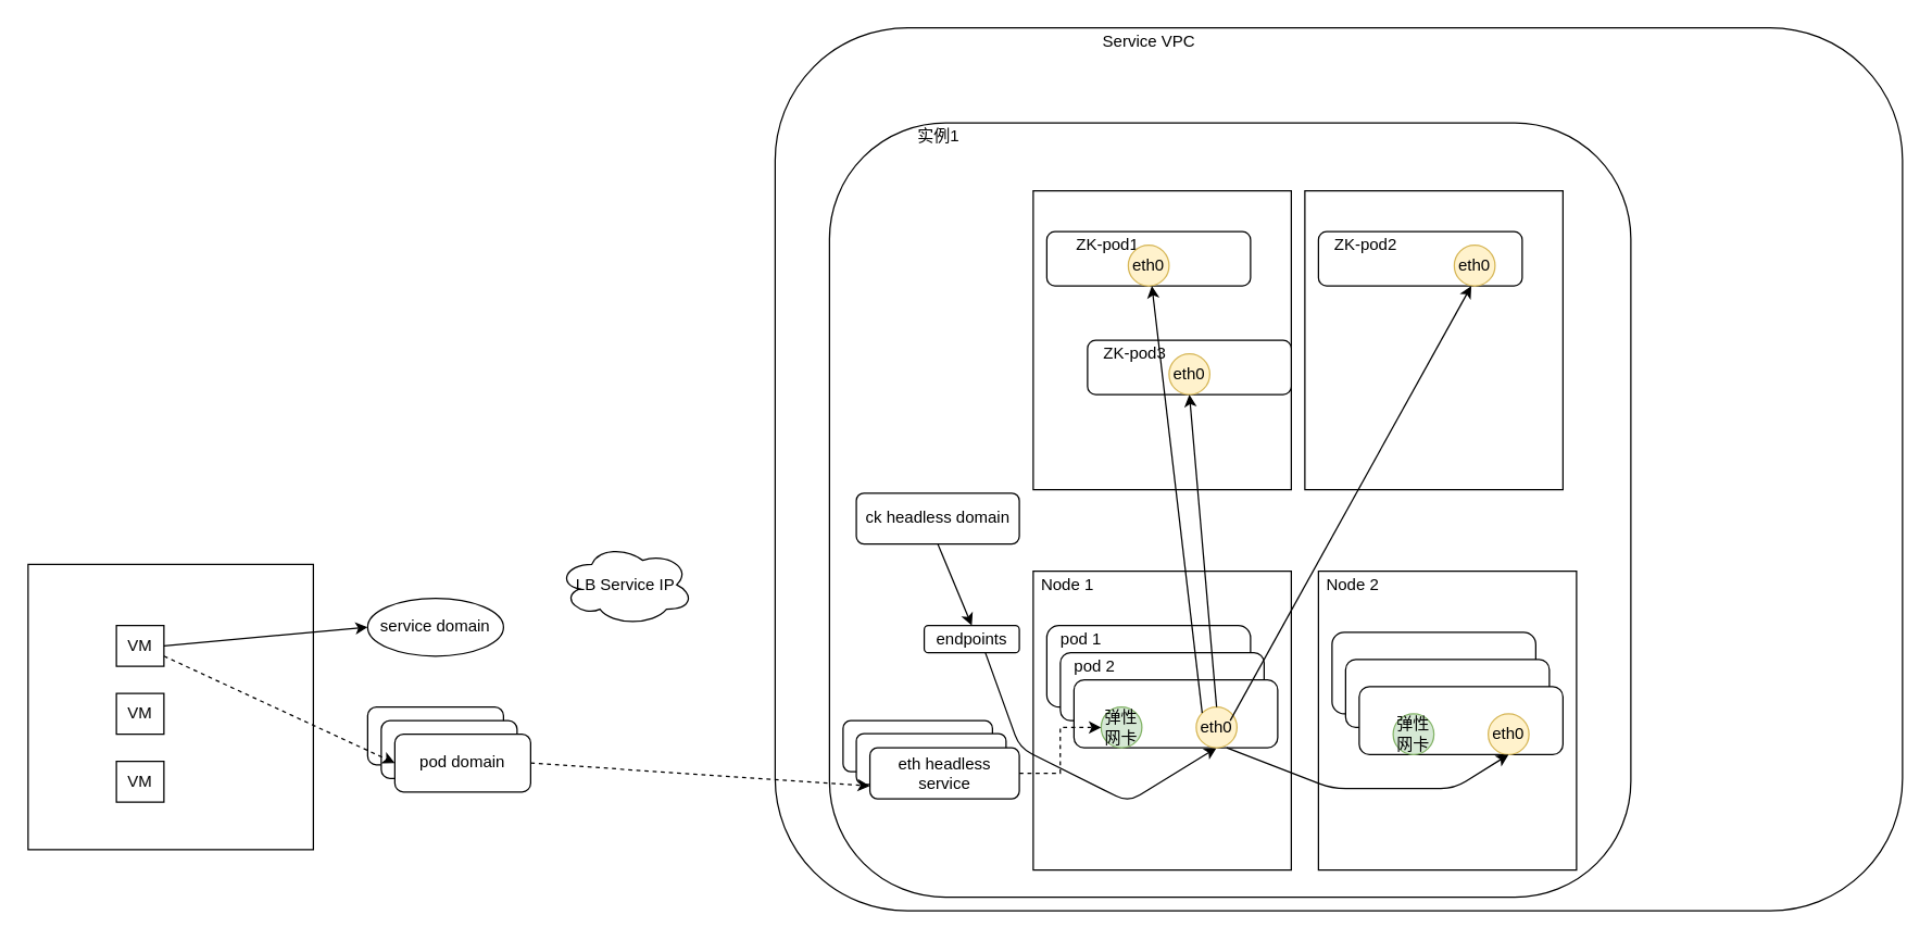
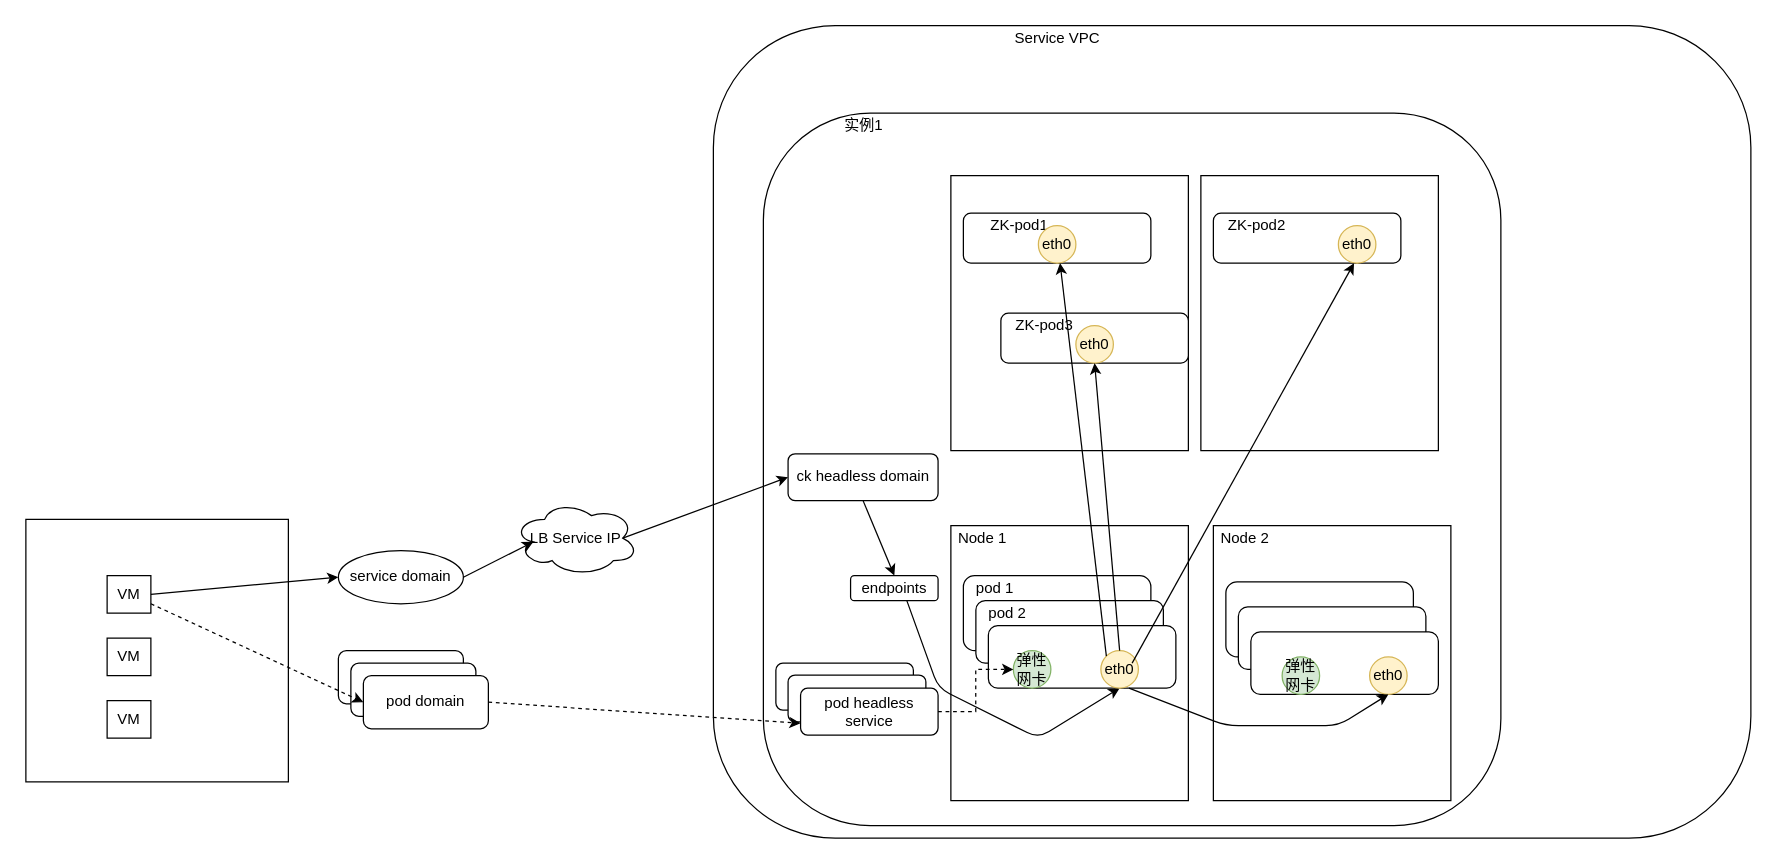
  <mxCell id="0" style=";html=1;" />
  <mxCell id="1" style=";html=1;" parent="0" />
  <mxCell id="2" value="" style="rounded=1;whiteSpace=wrap;html=1;" parent="1" vertex="1"><mxGeometry x="570" y="20" width="830" height="650" as="geometry" /></mxCell>
  <mxCell id="3" value="" style="group" parent="1" vertex="1" connectable="0"><mxGeometry x="610" y="90" width="590" height="570" as="geometry" /></mxCell>
  <mxCell id="4" value="" style="rounded=1;whiteSpace=wrap;html=1;" parent="3" vertex="1"><mxGeometry width="590" height="570" as="geometry" /></mxCell>
  <mxCell id="5" value="实例1" style="text;html=1;align=center;verticalAlign=middle;resizable=0;points=[];autosize=1;" parent="3" vertex="1"><mxGeometry x="54.756" width="50" height="20" as="geometry" /></mxCell>
  <mxCell id="6" value="ck headless domain" style="rounded=1;whiteSpace=wrap;html=1;" parent="3" vertex="1"><mxGeometry x="19.76" y="272.5" width="120" height="37.5" as="geometry" /></mxCell>
  <mxCell id="7" value="" style="rounded=0;whiteSpace=wrap;html=1;" parent="3" vertex="1"><mxGeometry x="150" y="330" width="190" height="220" as="geometry" /></mxCell>
  <mxCell id="8" value="Node 1" style="text;html=1;align=center;verticalAlign=middle;resizable=0;points=[];autosize=1;" parent="3" vertex="1"><mxGeometry x="150" y="330" width="50" height="20" as="geometry" /></mxCell>
  <mxCell id="9" value="" style="rounded=0;whiteSpace=wrap;html=1;" parent="3" vertex="1"><mxGeometry x="150" y="50" width="190" height="220" as="geometry" /></mxCell>
  <mxCell id="10" value="" style="rounded=1;whiteSpace=wrap;html=1;" parent="3" vertex="1"><mxGeometry x="160" y="80" width="150" height="40" as="geometry" /></mxCell>
  <mxCell id="11" value="ZK-pod1" style="text;html=1;strokeColor=none;fillColor=none;align=center;verticalAlign=middle;whiteSpace=wrap;rounded=0;" parent="3" vertex="1"><mxGeometry x="170" y="80" width="70" height="20" as="geometry" /></mxCell>
  <mxCell id="12" value="" style="rounded=0;whiteSpace=wrap;html=1;" parent="3" vertex="1"><mxGeometry x="350" y="50" width="190" height="220" as="geometry" /></mxCell>
  <mxCell id="13" value="" style="rounded=1;whiteSpace=wrap;html=1;" parent="3" vertex="1"><mxGeometry x="360" y="80" width="150" height="40" as="geometry" /></mxCell>
  <mxCell id="14" value="ZK-pod2" style="text;html=1;strokeColor=none;fillColor=none;align=center;verticalAlign=middle;whiteSpace=wrap;rounded=0;" parent="3" vertex="1"><mxGeometry x="360" y="80" width="70" height="20" as="geometry" /></mxCell>
  <mxCell id="15" value="" style="rounded=1;whiteSpace=wrap;html=1;" parent="3" vertex="1"><mxGeometry x="190" y="160" width="150" height="40" as="geometry" /></mxCell>
  <mxCell id="16" value="ZK-pod3" style="text;html=1;strokeColor=none;fillColor=none;align=center;verticalAlign=middle;whiteSpace=wrap;rounded=0;" parent="3" vertex="1"><mxGeometry x="190" y="160" width="70" height="20" as="geometry" /></mxCell>
  <mxCell id="17" value="eth0" style="ellipse;whiteSpace=wrap;html=1;fillColor=#fff2cc;strokeColor=#d6b656;" parent="3" vertex="1"><mxGeometry x="250" y="170" width="30" height="30" as="geometry" /></mxCell>
  <mxCell id="18" value="eth0" style="ellipse;whiteSpace=wrap;html=1;fillColor=#fff2cc;strokeColor=#d6b656;" parent="3" vertex="1"><mxGeometry x="220" y="90" width="30" height="30" as="geometry" /></mxCell>
  <mxCell id="19" value="eth0" style="ellipse;whiteSpace=wrap;html=1;fillColor=#fff2cc;strokeColor=#d6b656;" parent="3" vertex="1"><mxGeometry x="460" y="90" width="30" height="30" as="geometry" /></mxCell>
  <mxCell id="20" value="endpoints" style="rounded=1;whiteSpace=wrap;html=1;" parent="3" vertex="1"><mxGeometry x="69.76" y="370" width="70" height="20" as="geometry" /></mxCell>
  <mxCell id="21" value="" style="endArrow=classic;html=1;exitX=0.5;exitY=1;exitDx=0;exitDy=0;entryX=0.5;entryY=0;entryDx=0;entryDy=0;" parent="3" source="6" target="20" edge="1"><mxGeometry width="50" height="50" relative="1" as="geometry"><mxPoint x="400" y="370" as="sourcePoint" /><mxPoint x="450" y="320" as="targetPoint" /></mxGeometry></mxCell>
  <mxCell id="22" value="" style="endArrow=classic;html=1;entryX=0.5;entryY=1;entryDx=0;entryDy=0;" parent="3" target="35" edge="1"><mxGeometry width="50" height="50" relative="1" as="geometry"><mxPoint x="114.76" y="390" as="sourcePoint" /><mxPoint x="271" y="440" as="targetPoint" /><Array as="points"><mxPoint x="140" y="460" /><mxPoint x="220" y="500" /></Array></mxGeometry></mxCell>
  <mxCell id="23" value="" style="rounded=1;whiteSpace=wrap;html=1;" vertex="1" parent="3"><mxGeometry x="10" y="440" width="110" height="37.5" as="geometry" /></mxCell>
  <mxCell id="24" value="" style="rounded=1;whiteSpace=wrap;html=1;" vertex="1" parent="3"><mxGeometry x="19.76" y="449.5" width="110.24" height="37.5" as="geometry" /></mxCell>
- <mxCell id="25" value="eth headless service" style="rounded=1;whiteSpace=wrap;html=1;" vertex="1" parent="3"><mxGeometry x="29.76" y="460" width="110" height="37.5" as="geometry" /></mxCell>
+ <mxCell id="25" value="pod headless service" style="rounded=1;whiteSpace=wrap;html=1;" vertex="1" parent="3"><mxGeometry x="29.76" y="460" width="110" height="37.5" as="geometry" /></mxCell>
  <mxCell id="26" value="" style="whiteSpace=wrap;html=1;aspect=fixed;" parent="1" vertex="1"><mxGeometry x="20" y="415" width="210" height="210" as="geometry" /></mxCell>
  <mxCell id="27" value="Service VPC" style="text;html=1;align=center;verticalAlign=middle;resizable=0;points=[];autosize=1;" parent="1" vertex="1"><mxGeometry x="805" y="20" width="80" height="20" as="geometry" /></mxCell>
  <mxCell id="28" value="" style="rounded=1;whiteSpace=wrap;html=1;" parent="1" vertex="1"><mxGeometry x="770" y="460" width="150" height="60" as="geometry" /></mxCell>
  <mxCell id="29" value="" style="rounded=1;whiteSpace=wrap;html=1;" parent="1" vertex="1"><mxGeometry x="780" y="480" width="150" height="50" as="geometry" /></mxCell>
  <mxCell id="30" value="" style="rounded=0;whiteSpace=wrap;html=1;" parent="1" vertex="1"><mxGeometry x="970" y="420" width="190" height="220" as="geometry" /></mxCell>
  <mxCell id="31" value="pod 1" style="text;html=1;align=center;verticalAlign=middle;resizable=0;points=[];autosize=1;" parent="1" vertex="1"><mxGeometry x="770" y="460" width="50" height="20" as="geometry" /></mxCell>
  <mxCell id="32" value="pod 2" style="text;html=1;align=center;verticalAlign=middle;resizable=0;points=[];autosize=1;" parent="1" vertex="1"><mxGeometry x="780" y="480" width="50" height="20" as="geometry" /></mxCell>
  <mxCell id="33" value="" style="rounded=1;whiteSpace=wrap;html=1;" parent="1" vertex="1"><mxGeometry x="790" y="500" width="150" height="50" as="geometry" /></mxCell>
  <mxCell id="34" value="Node 2" style="text;html=1;align=center;verticalAlign=middle;resizable=0;points=[];autosize=1;" parent="1" vertex="1"><mxGeometry x="970" y="420" width="50" height="20" as="geometry" /></mxCell>
  <mxCell id="35" value="eth0" style="ellipse;whiteSpace=wrap;html=1;fillColor=#fff2cc;strokeColor=#d6b656;" parent="1" vertex="1"><mxGeometry x="880" y="520" width="30" height="30" as="geometry" /></mxCell>
  <mxCell id="36" value="弹性网卡" style="ellipse;whiteSpace=wrap;html=1;fillColor=#d5e8d4;strokeColor=#82b366;" parent="1" vertex="1"><mxGeometry x="810" y="520" width="30" height="30" as="geometry" /></mxCell>
  <mxCell id="37" value="VM" style="rounded=0;whiteSpace=wrap;html=1;" parent="1" vertex="1"><mxGeometry x="85" y="460" width="35" height="30" as="geometry" /></mxCell>
  <mxCell id="38" value="VM" style="rounded=0;whiteSpace=wrap;html=1;" parent="1" vertex="1"><mxGeometry x="85" y="510" width="35" height="30" as="geometry" /></mxCell>
  <mxCell id="39" value="VM" style="rounded=0;whiteSpace=wrap;html=1;" parent="1" vertex="1"><mxGeometry x="85" y="560" width="35" height="30" as="geometry" /></mxCell>
  <mxCell id="40" value="" style="endArrow=classic;html=1;exitX=1;exitY=0.5;exitDx=0;exitDy=0;entryX=0;entryY=0.5;entryDx=0;entryDy=0;" parent="1" source="37" target="41" edge="1"><mxGeometry width="50" height="50" relative="1" as="geometry"><mxPoint x="470" y="350" as="sourcePoint" /><mxPoint x="270" y="510" as="targetPoint" /></mxGeometry></mxCell>
  <mxCell id="41" value="service domain" style="ellipse;whiteSpace=wrap;html=1;" parent="1" vertex="1"><mxGeometry x="270" y="440" width="100" height="42.5" as="geometry" /></mxCell>
  <mxCell id="42" value="pod domain" style="rounded=1;whiteSpace=wrap;html=1;" parent="1" vertex="1"><mxGeometry x="270" y="520" width="100" height="42.5" as="geometry" /></mxCell>
  <mxCell id="43" value="pod domain" style="rounded=1;whiteSpace=wrap;html=1;" parent="1" vertex="1"><mxGeometry x="280" y="530" width="100" height="42.5" as="geometry" /></mxCell>
  <mxCell id="44" value="pod domain" style="rounded=1;whiteSpace=wrap;html=1;" parent="1" vertex="1"><mxGeometry x="290" y="540" width="100" height="42.5" as="geometry" /></mxCell>
  <mxCell id="45" value="LB Service IP" style="ellipse;shape=cloud;whiteSpace=wrap;html=1;" parent="1" vertex="1"><mxGeometry x="410" y="400" width="100" height="60" as="geometry" /></mxCell>
+ <mxCell id="46" value="" style="endArrow=classic;html=1;exitX=1;exitY=0.5;exitDx=0;exitDy=0;entryX=0.16;entryY=0.55;entryDx=0;entryDy=0;entryPerimeter=0;" parent="1" source="41" target="45" edge="1"><mxGeometry width="50" height="50" relative="1" as="geometry"><mxPoint x="130" y="485" as="sourcePoint" /><mxPoint x="280" y="471.25" as="targetPoint" /></mxGeometry></mxCell>
+ <mxCell id="47" value="" style="endArrow=classic;html=1;exitX=0.875;exitY=0.5;exitDx=0;exitDy=0;exitPerimeter=0;entryX=0;entryY=0.5;entryDx=0;entryDy=0;" parent="1" source="45" target="6" edge="1"><mxGeometry width="50" height="50" relative="1" as="geometry"><mxPoint x="500" y="470" as="sourcePoint" /><mxPoint x="550" y="420" as="targetPoint" /></mxGeometry></mxCell>
  <mxCell id="48" value="" style="endArrow=classic;html=1;exitX=1;exitY=0.75;exitDx=0;exitDy=0;entryX=0;entryY=0.5;entryDx=0;entryDy=0;dashed=1;" parent="1" source="37" target="44" edge="1"><mxGeometry width="50" height="50" relative="1" as="geometry"><mxPoint x="290" y="710" as="sourcePoint" /><mxPoint x="340" y="660" as="targetPoint" /></mxGeometry></mxCell>
  <mxCell id="49" value="" style="endArrow=classic;html=1;exitX=1;exitY=0.5;exitDx=0;exitDy=0;entryX=0;entryY=0.75;entryDx=0;entryDy=0;dashed=1;" parent="1" source="44" target="25" edge="1"><mxGeometry width="50" height="50" relative="1" as="geometry"><mxPoint x="430" y="650" as="sourcePoint" /><mxPoint x="490" y="590" as="targetPoint" /></mxGeometry></mxCell>
  <mxCell id="50" value="" style="endArrow=classic;html=1;exitX=0.5;exitY=0;exitDx=0;exitDy=0;entryX=0.5;entryY=1;entryDx=0;entryDy=0;" parent="1" source="35" target="15" edge="1"><mxGeometry width="50" height="50" relative="1" as="geometry"><mxPoint x="390" y="280" as="sourcePoint" /><mxPoint x="440" y="230" as="targetPoint" /></mxGeometry></mxCell>
  <mxCell id="51" value="" style="endArrow=classic;html=1;exitX=0.5;exitY=0;exitDx=0;exitDy=0;entryX=0.75;entryY=1;entryDx=0;entryDy=0;" parent="1" target="13" edge="1"><mxGeometry width="50" height="50" relative="1" as="geometry"><mxPoint x="905" y="530" as="sourcePoint" /><mxPoint x="885" y="300" as="targetPoint" /></mxGeometry></mxCell>
  <mxCell id="52" value="" style="endArrow=classic;html=1;exitX=0;exitY=0;exitDx=0;exitDy=0;" parent="1" source="35" target="10" edge="1"><mxGeometry width="50" height="50" relative="1" as="geometry"><mxPoint x="915" y="540" as="sourcePoint" /><mxPoint x="895" y="310" as="targetPoint" /></mxGeometry></mxCell>
  <mxCell id="53" value="" style="rounded=1;whiteSpace=wrap;html=1;" parent="1" vertex="1"><mxGeometry x="980" y="465" width="150" height="60" as="geometry" /></mxCell>
  <mxCell id="54" value="" style="rounded=1;whiteSpace=wrap;html=1;" parent="1" vertex="1"><mxGeometry x="990" y="485" width="150" height="50" as="geometry" /></mxCell>
  <mxCell id="55" value="" style="rounded=1;whiteSpace=wrap;html=1;" parent="1" vertex="1"><mxGeometry x="1000" y="505" width="150" height="50" as="geometry" /></mxCell>
  <mxCell id="56" value="eth0" style="ellipse;whiteSpace=wrap;html=1;fillColor=#fff2cc;strokeColor=#d6b656;" parent="1" vertex="1"><mxGeometry x="1095" y="525" width="30" height="30" as="geometry" /></mxCell>
  <mxCell id="57" value="弹性网卡" style="ellipse;whiteSpace=wrap;html=1;fillColor=#d5e8d4;strokeColor=#82b366;" parent="1" vertex="1"><mxGeometry x="1025" y="525" width="30" height="30" as="geometry" /></mxCell>
  <mxCell id="58" value="" style="endArrow=classic;html=1;exitX=0.75;exitY=1;exitDx=0;exitDy=0;" parent="1" source="33" edge="1"><mxGeometry width="50" height="50" relative="1" as="geometry"><mxPoint x="1060" y="605" as="sourcePoint" /><mxPoint x="1110" y="555" as="targetPoint" /><Array as="points"><mxPoint x="980" y="580" /><mxPoint x="1070" y="580" /></Array></mxGeometry></mxCell>
  <mxCell id="59" style="edgeStyle=orthogonalEdgeStyle;rounded=0;orthogonalLoop=1;jettySize=auto;html=1;exitX=1;exitY=0.5;exitDx=0;exitDy=0;entryX=0;entryY=0.5;entryDx=0;entryDy=0;dashed=1;" edge="1" parent="1" source="25" target="36"><mxGeometry relative="1" as="geometry" /></mxCell>
